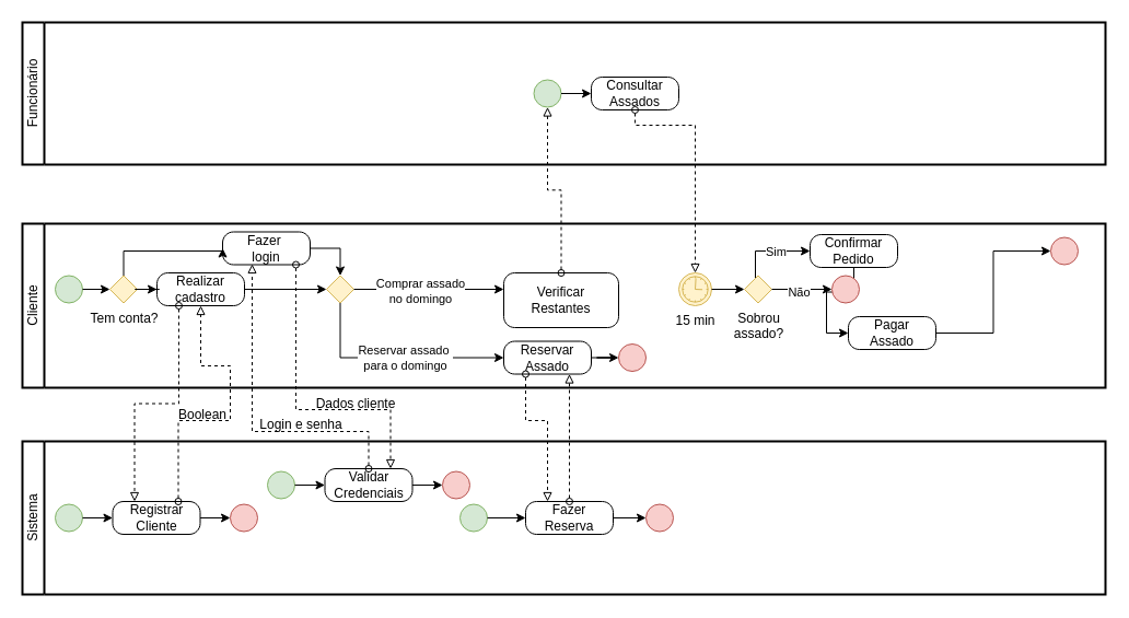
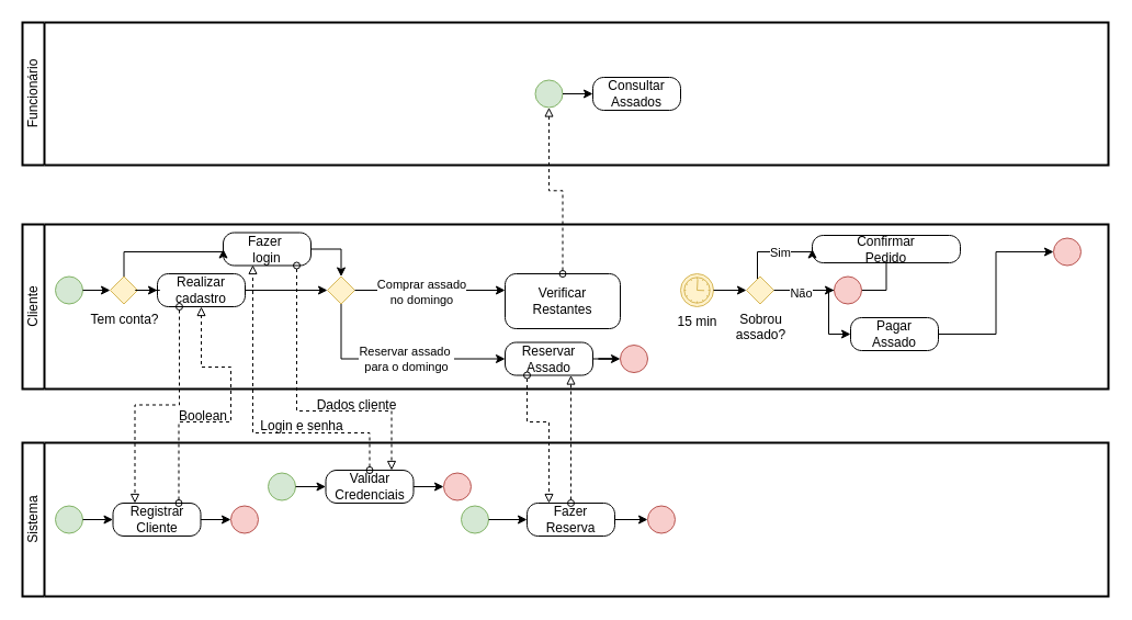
  <mxCell id="0" />
  <mxCell id="1" parent="0" />
  <mxCell id="2" value="Cliente" style="swimlane;html=1;startSize=20;fontStyle=0;collapsible=0;horizontal=0;swimlaneLine=1;swimlaneFillColor=#ffffff;strokeWidth=2;whiteSpace=wrap;" vertex="1" parent="1"><mxGeometry x="20" y="204" width="990" height="150" as="geometry" /></mxCell>
  <mxCell id="3" value="" style="points=[[0.145,0.145,0],[0.5,0,0],[0.855,0.145,0],[1,0.5,0],[0.855,0.855,0],[0.5,1,0],[0.145,0.855,0],[0,0.5,0]];shape=mxgraph.bpmn.event;html=1;verticalLabelPosition=bottom;labelBackgroundColor=#ffffff;verticalAlign=top;align=center;perimeter=ellipsePerimeter;outlineConnect=0;aspect=fixed;outline=standard;symbol=general;fillColor=#d5e8d4;strokeColor=#82b366;" vertex="1" parent="2"><mxGeometry x="30" y="47.5" width="25" height="25" as="geometry" /></mxCell>
  <mxCell id="4" value="Realizar cadastro" style="points=[[0.25,0,0],[0.5,0,0],[0.75,0,0],[1,0.25,0],[1,0.5,0],[1,0.75,0],[0.75,1,0],[0.5,1,0],[0.25,1,0],[0,0.75,0],[0,0.5,0],[0,0.25,0]];shape=mxgraph.bpmn.task;whiteSpace=wrap;rectStyle=rounded;size=10;html=1;container=1;expand=0;collapsible=0;taskMarker=abstract;" vertex="1" parent="2"><mxGeometry x="123" y="45" width="80" height="30" as="geometry" /></mxCell>
  <mxCell id="5" value="Tem conta?" style="points=[[0.25,0.25,0],[0.5,0,0],[0.75,0.25,0],[1,0.5,0],[0.75,0.75,0],[0.5,1,0],[0.25,0.75,0],[0,0.5,0]];shape=mxgraph.bpmn.gateway2;html=1;verticalLabelPosition=bottom;labelBackgroundColor=#ffffff;verticalAlign=top;align=center;perimeter=rhombusPerimeter;outlineConnect=0;outline=none;symbol=none;fillColor=#fff2cc;strokeColor=#d6b656;" vertex="1" parent="2"><mxGeometry x="80" y="47.5" width="25" height="25" as="geometry" /></mxCell>
  <mxCell id="6" style="edgeStyle=orthogonalEdgeStyle;rounded=0;orthogonalLoop=1;jettySize=auto;html=1;entryX=0;entryY=0.5;entryDx=0;entryDy=0;entryPerimeter=0;" edge="1" parent="2" source="3" target="5"><mxGeometry relative="1" as="geometry" /></mxCell>
  <mxCell id="7" value="Fazer&amp;nbsp;&lt;div&gt;login&lt;/div&gt;" style="points=[[0.25,0,0],[0.5,0,0],[0.75,0,0],[1,0.25,0],[1,0.5,0],[1,0.75,0],[0.75,1,0],[0.5,1,0],[0.25,1,0],[0,0.75,0],[0,0.5,0],[0,0.25,0]];shape=mxgraph.bpmn.task;whiteSpace=wrap;rectStyle=rounded;size=10;html=1;container=1;expand=0;collapsible=0;taskMarker=abstract;" vertex="1" parent="2"><mxGeometry x="183" y="7.5" width="80" height="30" as="geometry" /></mxCell>
  <mxCell id="8" style="edgeStyle=orthogonalEdgeStyle;rounded=0;orthogonalLoop=1;jettySize=auto;html=1;entryX=0;entryY=0.5;entryDx=0;entryDy=0;entryPerimeter=0;" edge="1" parent="2" source="5" target="7"><mxGeometry relative="1" as="geometry"><Array as="points"><mxPoint x="93" y="25" /></Array></mxGeometry></mxCell>
  <mxCell id="9" style="edgeStyle=orthogonalEdgeStyle;rounded=0;orthogonalLoop=1;jettySize=auto;html=1;entryX=0;entryY=0.5;entryDx=0;entryDy=0;entryPerimeter=0;" edge="1" parent="2" source="5" target="4"><mxGeometry relative="1" as="geometry" /></mxCell>
  <mxCell id="10" value="" style="points=[[0.25,0.25,0],[0.5,0,0],[0.75,0.25,0],[1,0.5,0],[0.75,0.75,0],[0.5,1,0],[0.25,0.75,0],[0,0.5,0]];shape=mxgraph.bpmn.gateway2;html=1;verticalLabelPosition=bottom;labelBackgroundColor=#ffffff;verticalAlign=top;align=center;perimeter=rhombusPerimeter;outlineConnect=0;outline=none;symbol=none;fillColor=#fff2cc;strokeColor=#d6b656;" vertex="1" parent="2"><mxGeometry x="278" y="47.5" width="25" height="25" as="geometry" /></mxCell>
  <mxCell id="11" style="edgeStyle=orthogonalEdgeStyle;rounded=0;orthogonalLoop=1;jettySize=auto;html=1;entryX=0;entryY=0.5;entryDx=0;entryDy=0;entryPerimeter=0;" edge="1" parent="2" source="4" target="10"><mxGeometry relative="1" as="geometry" /></mxCell>
  <mxCell id="12" style="edgeStyle=orthogonalEdgeStyle;rounded=0;orthogonalLoop=1;jettySize=auto;html=1;entryX=0.5;entryY=0;entryDx=0;entryDy=0;entryPerimeter=0;" edge="1" parent="2" source="7" target="10"><mxGeometry relative="1" as="geometry" /></mxCell>
  <mxCell id="13" value="Reservar&lt;div&gt;Assado&lt;/div&gt;" style="points=[[0.25,0,0],[0.5,0,0],[0.75,0,0],[1,0.25,0],[1,0.5,0],[1,0.75,0],[0.75,1,0],[0.5,1,0],[0.25,1,0],[0,0.75,0],[0,0.5,0],[0,0.25,0]];shape=mxgraph.bpmn.task;whiteSpace=wrap;rectStyle=rounded;size=10;html=1;container=1;expand=0;collapsible=0;taskMarker=abstract;" vertex="1" parent="2"><mxGeometry x="440" y="107.52" width="80" height="30" as="geometry" /></mxCell>
  <mxCell id="14" value="Verificar&lt;div&gt;Restantes&lt;/div&gt;" style="points=[[0.25,0,0],[0.5,0,0],[0.75,0,0],[1,0.25,0],[1,0.5,0],[1,0.75,0],[0.75,1,0],[0.5,1,0],[0.25,1,0],[0,0.75,0],[0,0.5,0],[0,0.25,0]];shape=mxgraph.bpmn.task;whiteSpace=wrap;rectStyle=rounded;size=10;html=1;container=1;expand=0;collapsible=0;taskMarker=abstract;" vertex="1" parent="2"><mxGeometry x="440" y="45" width="105" height="50" as="geometry" /></mxCell>
  <mxCell id="15" style="edgeStyle=orthogonalEdgeStyle;rounded=0;orthogonalLoop=1;jettySize=auto;html=1;" edge="1" parent="2" source="10"><mxGeometry relative="1" as="geometry"><mxPoint x="440" y="60" as="targetPoint" /></mxGeometry></mxCell>
  <mxCell id="16" value="&lt;div&gt;Comprar assado&lt;/div&gt;&lt;div&gt;no domingo&lt;/div&gt;" style="edgeLabel;html=1;align=center;verticalAlign=middle;resizable=0;points=[];" vertex="1" connectable="0" parent="15"><mxGeometry x="-0.13" y="-1" relative="1" as="geometry"><mxPoint as="offset" /></mxGeometry></mxCell>
  <mxCell id="17" style="edgeStyle=orthogonalEdgeStyle;rounded=0;orthogonalLoop=1;jettySize=auto;html=1;entryX=0;entryY=0.5;entryDx=0;entryDy=0;entryPerimeter=0;exitX=0.5;exitY=1;exitDx=0;exitDy=0;exitPerimeter=0;" edge="1" parent="2" source="10" target="13"><mxGeometry relative="1" as="geometry"><mxPoint x="291" y="80" as="sourcePoint" /><mxPoint x="478" y="122.52" as="targetPoint" /><Array as="points"><mxPoint x="291" y="123" /></Array></mxGeometry></mxCell>
  <mxCell id="18" value="Reservar assado&amp;nbsp;&lt;div&gt;para o domingo&lt;/div&gt;" style="edgeLabel;html=1;align=center;verticalAlign=middle;resizable=0;points=[];" vertex="1" connectable="0" parent="17"><mxGeometry x="0.097" relative="1" as="geometry"><mxPoint as="offset" /></mxGeometry></mxCell>
  <mxCell id="19" value="15 min" style="points=[[0.145,0.145,0],[0.5,0,0],[0.855,0.145,0],[1,0.5,0],[0.855,0.855,0],[0.5,1,0],[0.145,0.855,0],[0,0.5,0]];shape=mxgraph.bpmn.event;html=1;verticalLabelPosition=bottom;labelBackgroundColor=#ffffff;verticalAlign=top;align=center;perimeter=ellipsePerimeter;outlineConnect=0;aspect=fixed;outline=standard;symbol=timer;fillColor=#fff2cc;strokeColor=#d6b656;" vertex="1" parent="2"><mxGeometry x="600" y="45" width="30" height="30" as="geometry" /></mxCell>
- <mxCell id="20" value="Confirmar&lt;div&gt;Pedido&lt;/div&gt;" style="points=[[0.25,0,0],[0.5,0,0],[0.75,0,0],[1,0.25,0],[1,0.5,0],[1,0.75,0],[0.75,1,0],[0.5,1,0],[0.25,1,0],[0,0.75,0],[0,0.5,0],[0,0.25,0]];shape=mxgraph.bpmn.task;whiteSpace=wrap;rectStyle=rounded;size=10;html=1;container=1;expand=0;collapsible=0;taskMarker=abstract;" vertex="1" parent="2"><mxGeometry x="720" y="10" width="80" height="30" as="geometry" /></mxCell>
+ <mxCell id="20" value="Confirmar&lt;div&gt;Pedido&lt;/div&gt;" style="points=[[0.25,0,0],[0.5,0,0],[0.75,0,0],[1,0.25,0],[1,0.5,0],[1,0.75,0],[0.75,1,0],[0.5,1,0],[0.25,1,0],[0,0.75,0],[0,0.5,0],[0,0.25,0]];shape=mxgraph.bpmn.task;whiteSpace=wrap;rectStyle=rounded;size=10;html=1;container=1;expand=0;collapsible=0;taskMarker=abstract;" vertex="1" parent="2"><mxGeometry x="720" y="10" width="135" height="25" as="geometry" /></mxCell>
  <mxCell id="21" value="Pagar&lt;div&gt;Assado&lt;/div&gt;" style="points=[[0.25,0,0],[0.5,0,0],[0.75,0,0],[1,0.25,0],[1,0.5,0],[1,0.75,0],[0.75,1,0],[0.5,1,0],[0.25,1,0],[0,0.75,0],[0,0.5,0],[0,0.25,0]];shape=mxgraph.bpmn.task;whiteSpace=wrap;rectStyle=rounded;size=10;html=1;container=1;expand=0;collapsible=0;taskMarker=abstract;" vertex="1" parent="2"><mxGeometry x="755" y="85" width="80" height="30" as="geometry" /></mxCell>
  <mxCell id="22" style="edgeStyle=orthogonalEdgeStyle;rounded=0;orthogonalLoop=1;jettySize=auto;html=1;entryX=0;entryY=0.5;entryDx=0;entryDy=0;entryPerimeter=0;" edge="1" parent="2" source="20" target="21"><mxGeometry relative="1" as="geometry" /></mxCell>
  <mxCell id="23" value="" style="points=[[0.145,0.145,0],[0.5,0,0],[0.855,0.145,0],[1,0.5,0],[0.855,0.855,0],[0.5,1,0],[0.145,0.855,0],[0,0.5,0]];shape=mxgraph.bpmn.event;html=1;verticalLabelPosition=bottom;labelBackgroundColor=#ffffff;verticalAlign=top;align=center;perimeter=ellipsePerimeter;outlineConnect=0;aspect=fixed;outline=standard;symbol=general;fillColor=#f8cecc;strokeColor=#b85450;" vertex="1" parent="2"><mxGeometry x="940" y="12.5" width="25" height="25" as="geometry" /></mxCell>
  <mxCell id="24" style="edgeStyle=orthogonalEdgeStyle;rounded=0;orthogonalLoop=1;jettySize=auto;html=1;entryX=0;entryY=0.5;entryDx=0;entryDy=0;entryPerimeter=0;" edge="1" parent="2" source="21" target="23"><mxGeometry relative="1" as="geometry" /></mxCell>
  <mxCell id="25" style="edgeStyle=orthogonalEdgeStyle;rounded=0;orthogonalLoop=1;jettySize=auto;html=1;entryX=0;entryY=0.5;entryDx=0;entryDy=0;entryPerimeter=0;" edge="1" parent="2" source="27" target="20"><mxGeometry relative="1" as="geometry"><mxPoint x="672.5" y="20" as="targetPoint" /><Array as="points"><mxPoint x="670" y="25" /></Array></mxGeometry></mxCell>
  <mxCell id="26" value="Sim" style="edgeLabel;html=1;align=center;verticalAlign=middle;resizable=0;points=[];" vertex="1" connectable="0" parent="25"><mxGeometry x="0.154" relative="1" as="geometry"><mxPoint as="offset" /></mxGeometry></mxCell>
  <mxCell id="27" value="Sobrou&lt;div&gt;assado?&lt;/div&gt;" style="points=[[0.25,0.25,0],[0.5,0,0],[0.75,0.25,0],[1,0.5,0],[0.75,0.75,0],[0.5,1,0],[0.25,0.75,0],[0,0.5,0]];shape=mxgraph.bpmn.gateway2;html=1;verticalLabelPosition=bottom;labelBackgroundColor=#ffffff;verticalAlign=top;align=center;perimeter=rhombusPerimeter;outlineConnect=0;outline=none;symbol=none;fillColor=#fff2cc;strokeColor=#d6b656;" vertex="1" parent="2"><mxGeometry x="660" y="47.5" width="25" height="25" as="geometry" /></mxCell>
  <mxCell id="28" style="edgeStyle=orthogonalEdgeStyle;rounded=0;orthogonalLoop=1;jettySize=auto;html=1;entryX=0;entryY=0.5;entryDx=0;entryDy=0;entryPerimeter=0;" edge="1" parent="2" source="19" target="27"><mxGeometry relative="1" as="geometry" /></mxCell>
  <mxCell id="29" value="" style="points=[[0.145,0.145,0],[0.5,0,0],[0.855,0.145,0],[1,0.5,0],[0.855,0.855,0],[0.5,1,0],[0.145,0.855,0],[0,0.5,0]];shape=mxgraph.bpmn.event;html=1;verticalLabelPosition=bottom;labelBackgroundColor=#ffffff;verticalAlign=top;align=center;perimeter=ellipsePerimeter;outlineConnect=0;aspect=fixed;outline=standard;symbol=general;fillColor=#f8cecc;strokeColor=#b85450;" vertex="1" parent="2"><mxGeometry x="740" y="47.5" width="25" height="25" as="geometry" /></mxCell>
  <mxCell id="30" style="edgeStyle=orthogonalEdgeStyle;rounded=0;orthogonalLoop=1;jettySize=auto;html=1;entryX=0;entryY=0.5;entryDx=0;entryDy=0;entryPerimeter=0;" edge="1" parent="2" source="27" target="29"><mxGeometry relative="1" as="geometry"><mxPoint x="720" y="60" as="targetPoint" /></mxGeometry></mxCell>
  <mxCell id="31" value="Não" style="edgeLabel;html=1;align=center;verticalAlign=middle;resizable=0;points=[];" vertex="1" connectable="0" parent="30"><mxGeometry x="-0.117" y="-2" relative="1" as="geometry"><mxPoint as="offset" /></mxGeometry></mxCell>
  <mxCell id="32" value="Funcionário" style="swimlane;html=1;startSize=20;fontStyle=0;collapsible=0;horizontal=0;swimlaneLine=1;swimlaneFillColor=#ffffff;strokeWidth=2;whiteSpace=wrap;" vertex="1" parent="1"><mxGeometry x="20" y="20" width="990" height="130" as="geometry" /></mxCell>
  <mxCell id="33" value="" style="points=[[0.145,0.145,0],[0.5,0,0],[0.855,0.145,0],[1,0.5,0],[0.855,0.855,0],[0.5,1,0],[0.145,0.855,0],[0,0.5,0]];shape=mxgraph.bpmn.event;html=1;verticalLabelPosition=bottom;labelBackgroundColor=#ffffff;verticalAlign=top;align=center;perimeter=ellipsePerimeter;outlineConnect=0;aspect=fixed;outline=standard;symbol=general;fillColor=#d5e8d4;strokeColor=#82b366;" vertex="1" parent="32"><mxGeometry x="467.5" y="52.5" width="25" height="25" as="geometry" /></mxCell>
  <mxCell id="34" value="Consultar&lt;div&gt;Assados&lt;/div&gt;" style="points=[[0.25,0,0],[0.5,0,0],[0.75,0,0],[1,0.25,0],[1,0.5,0],[1,0.75,0],[0.75,1,0],[0.5,1,0],[0.25,1,0],[0,0.75,0],[0,0.5,0],[0,0.25,0]];shape=mxgraph.bpmn.task;whiteSpace=wrap;rectStyle=rounded;size=10;html=1;container=1;expand=0;collapsible=0;taskMarker=abstract;" vertex="1" parent="32"><mxGeometry x="520" y="50" width="80" height="30" as="geometry" /></mxCell>
  <mxCell id="35" style="edgeStyle=orthogonalEdgeStyle;rounded=0;orthogonalLoop=1;jettySize=auto;html=1;entryX=0;entryY=0.5;entryDx=0;entryDy=0;entryPerimeter=0;" edge="1" parent="32" source="33" target="34"><mxGeometry relative="1" as="geometry" /></mxCell>
  <mxCell id="36" value="Sistema" style="swimlane;html=1;startSize=20;fontStyle=0;collapsible=0;horizontal=0;swimlaneLine=1;swimlaneFillColor=#ffffff;strokeWidth=2;whiteSpace=wrap;" vertex="1" parent="1"><mxGeometry x="20" y="403" width="990" height="140" as="geometry" /></mxCell>
  <mxCell id="37" value="" style="points=[[0.145,0.145,0],[0.5,0,0],[0.855,0.145,0],[1,0.5,0],[0.855,0.855,0],[0.5,1,0],[0.145,0.855,0],[0,0.5,0]];shape=mxgraph.bpmn.event;html=1;verticalLabelPosition=bottom;labelBackgroundColor=#ffffff;verticalAlign=top;align=center;perimeter=ellipsePerimeter;outlineConnect=0;aspect=fixed;outline=standard;symbol=general;fillColor=#d5e8d4;strokeColor=#82b366;" vertex="1" parent="36"><mxGeometry x="30" y="57.5" width="25" height="25" as="geometry" /></mxCell>
  <mxCell id="38" value="Registrar&lt;div&gt;Cliente&lt;/div&gt;" style="points=[[0.25,0,0],[0.5,0,0],[0.75,0,0],[1,0.25,0],[1,0.5,0],[1,0.75,0],[0.75,1,0],[0.5,1,0],[0.25,1,0],[0,0.75,0],[0,0.5,0],[0,0.25,0]];shape=mxgraph.bpmn.task;whiteSpace=wrap;rectStyle=rounded;size=10;html=1;container=1;expand=0;collapsible=0;taskMarker=abstract;" vertex="1" parent="36"><mxGeometry x="82.5" y="55" width="80" height="30" as="geometry" /></mxCell>
  <mxCell id="39" style="edgeStyle=orthogonalEdgeStyle;rounded=0;orthogonalLoop=1;jettySize=auto;html=1;entryX=0;entryY=0.5;entryDx=0;entryDy=0;entryPerimeter=0;" edge="1" parent="36" source="37" target="38"><mxGeometry relative="1" as="geometry" /></mxCell>
  <mxCell id="40" value="" style="points=[[0.145,0.145,0],[0.5,0,0],[0.855,0.145,0],[1,0.5,0],[0.855,0.855,0],[0.5,1,0],[0.145,0.855,0],[0,0.5,0]];shape=mxgraph.bpmn.event;html=1;verticalLabelPosition=bottom;labelBackgroundColor=#ffffff;verticalAlign=top;align=center;perimeter=ellipsePerimeter;outlineConnect=0;aspect=fixed;outline=standard;symbol=general;fillColor=#f8cecc;strokeColor=#b85450;" vertex="1" parent="36"><mxGeometry x="190" y="57.5" width="25" height="25" as="geometry" /></mxCell>
  <mxCell id="41" style="edgeStyle=orthogonalEdgeStyle;rounded=0;orthogonalLoop=1;jettySize=auto;html=1;entryX=0;entryY=0.5;entryDx=0;entryDy=0;entryPerimeter=0;" edge="1" parent="36" source="38" target="40"><mxGeometry relative="1" as="geometry" /></mxCell>
  <mxCell id="42" value="Fazer&lt;div&gt;Reserva&lt;/div&gt;" style="points=[[0.25,0,0],[0.5,0,0],[0.75,0,0],[1,0.25,0],[1,0.5,0],[1,0.75,0],[0.75,1,0],[0.5,1,0],[0.25,1,0],[0,0.75,0],[0,0.5,0],[0,0.25,0]];shape=mxgraph.bpmn.task;whiteSpace=wrap;rectStyle=rounded;size=10;html=1;container=1;expand=0;collapsible=0;taskMarker=abstract;" vertex="1" parent="36"><mxGeometry x="460" y="55" width="80" height="30" as="geometry" /></mxCell>
  <mxCell id="43" value="" style="points=[[0.145,0.145,0],[0.5,0,0],[0.855,0.145,0],[1,0.5,0],[0.855,0.855,0],[0.5,1,0],[0.145,0.855,0],[0,0.5,0]];shape=mxgraph.bpmn.event;html=1;verticalLabelPosition=bottom;labelBackgroundColor=#ffffff;verticalAlign=top;align=center;perimeter=ellipsePerimeter;outlineConnect=0;aspect=fixed;outline=standard;symbol=general;fillColor=#d5e8d4;strokeColor=#82b366;" vertex="1" parent="36"><mxGeometry x="400" y="57.5" width="25" height="25" as="geometry" /></mxCell>
  <mxCell id="44" style="edgeStyle=orthogonalEdgeStyle;rounded=0;orthogonalLoop=1;jettySize=auto;html=1;entryX=0;entryY=0.5;entryDx=0;entryDy=0;entryPerimeter=0;" edge="1" parent="36" source="43" target="42"><mxGeometry relative="1" as="geometry" /></mxCell>
  <mxCell id="45" value="" style="points=[[0.145,0.145,0],[0.5,0,0],[0.855,0.145,0],[1,0.5,0],[0.855,0.855,0],[0.5,1,0],[0.145,0.855,0],[0,0.5,0]];shape=mxgraph.bpmn.event;html=1;verticalLabelPosition=bottom;labelBackgroundColor=#ffffff;verticalAlign=top;align=center;perimeter=ellipsePerimeter;outlineConnect=0;aspect=fixed;outline=standard;symbol=general;fillColor=#d5e8d4;strokeColor=#82b366;" vertex="1" parent="36"><mxGeometry x="224" y="27.5" width="25" height="25" as="geometry" /></mxCell>
  <mxCell id="46" value="Validar&lt;div&gt;Credenciais&lt;/div&gt;" style="points=[[0.25,0,0],[0.5,0,0],[0.75,0,0],[1,0.25,0],[1,0.5,0],[1,0.75,0],[0.75,1,0],[0.5,1,0],[0.25,1,0],[0,0.75,0],[0,0.5,0],[0,0.25,0]];shape=mxgraph.bpmn.task;whiteSpace=wrap;rectStyle=rounded;size=10;html=1;container=1;expand=0;collapsible=0;taskMarker=abstract;" vertex="1" parent="36"><mxGeometry x="276.5" y="25" width="80" height="30" as="geometry" /></mxCell>
  <mxCell id="47" style="edgeStyle=orthogonalEdgeStyle;rounded=0;orthogonalLoop=1;jettySize=auto;html=1;entryX=0;entryY=0.5;entryDx=0;entryDy=0;entryPerimeter=0;" edge="1" parent="36" source="45" target="46"><mxGeometry relative="1" as="geometry" /></mxCell>
  <mxCell id="48" value="" style="points=[[0.145,0.145,0],[0.5,0,0],[0.855,0.145,0],[1,0.5,0],[0.855,0.855,0],[0.5,1,0],[0.145,0.855,0],[0,0.5,0]];shape=mxgraph.bpmn.event;html=1;verticalLabelPosition=bottom;labelBackgroundColor=#ffffff;verticalAlign=top;align=center;perimeter=ellipsePerimeter;outlineConnect=0;aspect=fixed;outline=standard;symbol=general;fillColor=#f8cecc;strokeColor=#b85450;" vertex="1" parent="36"><mxGeometry x="384" y="27.5" width="25" height="25" as="geometry" /></mxCell>
  <mxCell id="49" style="edgeStyle=orthogonalEdgeStyle;rounded=0;orthogonalLoop=1;jettySize=auto;html=1;entryX=0;entryY=0.5;entryDx=0;entryDy=0;entryPerimeter=0;" edge="1" parent="36" source="46" target="48"><mxGeometry relative="1" as="geometry" /></mxCell>
  <mxCell id="50" value="" style="points=[[0.145,0.145,0],[0.5,0,0],[0.855,0.145,0],[1,0.5,0],[0.855,0.855,0],[0.5,1,0],[0.145,0.855,0],[0,0.5,0]];shape=mxgraph.bpmn.event;html=1;verticalLabelPosition=bottom;labelBackgroundColor=#ffffff;verticalAlign=top;align=center;perimeter=ellipsePerimeter;outlineConnect=0;aspect=fixed;outline=standard;symbol=general;fillColor=#f8cecc;strokeColor=#b85450;" vertex="1" parent="36"><mxGeometry x="570" y="57.5" width="25" height="25" as="geometry" /></mxCell>
  <mxCell id="51" style="edgeStyle=orthogonalEdgeStyle;rounded=0;orthogonalLoop=1;jettySize=auto;html=1;entryX=0;entryY=0.5;entryDx=0;entryDy=0;entryPerimeter=0;" edge="1" parent="36" source="42" target="50"><mxGeometry relative="1" as="geometry" /></mxCell>
  <mxCell id="52" style="edgeStyle=orthogonalEdgeStyle;rounded=0;orthogonalLoop=1;jettySize=auto;html=1;entryX=0.5;entryY=1;entryDx=0;entryDy=0;entryPerimeter=0;dashed=1;endArrow=block;endFill=0;startArrow=oval;startFill=0;" edge="1" parent="1" source="14" target="33"><mxGeometry relative="1" as="geometry" /></mxCell>
  <mxCell id="53" style="edgeStyle=orthogonalEdgeStyle;rounded=0;orthogonalLoop=1;jettySize=auto;html=1;entryX=0.25;entryY=0;entryDx=0;entryDy=0;entryPerimeter=0;dashed=1;endArrow=block;endFill=0;startArrow=oval;startFill=0;exitX=0.25;exitY=1;exitDx=0;exitDy=0;exitPerimeter=0;" edge="1" parent="1" source="4" target="38"><mxGeometry relative="1" as="geometry" /></mxCell>
- <mxCell id="54" style="edgeStyle=orthogonalEdgeStyle;rounded=0;orthogonalLoop=1;jettySize=auto;html=1;entryX=0.5;entryY=0;entryDx=0;entryDy=0;entryPerimeter=0;dashed=1;startArrow=oval;startFill=0;endArrow=block;endFill=0;" edge="1" parent="1" source="34" target="19"><mxGeometry relative="1" as="geometry"><Array as="points"><mxPoint x="635" y="114" /></Array></mxGeometry></mxCell>
  <mxCell id="55" style="edgeStyle=orthogonalEdgeStyle;rounded=0;orthogonalLoop=1;jettySize=auto;html=1;exitX=0.75;exitY=0;exitDx=0;exitDy=0;exitPerimeter=0;dashed=1;startArrow=oval;startFill=0;endArrow=block;endFill=0;entryX=0.5;entryY=1;entryDx=0;entryDy=0;entryPerimeter=0;" edge="1" parent="1" source="38" target="4"><mxGeometry relative="1" as="geometry"><mxPoint x="210" y="294" as="targetPoint" /><Array as="points"><mxPoint x="163" y="384" /><mxPoint x="210" y="384" /><mxPoint x="210" y="334" /><mxPoint x="183" y="334" /></Array></mxGeometry></mxCell>
  <mxCell id="56" style="edgeStyle=orthogonalEdgeStyle;rounded=0;orthogonalLoop=1;jettySize=auto;html=1;entryX=0.25;entryY=0;entryDx=0;entryDy=0;entryPerimeter=0;dashed=1;startArrow=oval;startFill=0;endArrow=block;endFill=0;exitX=0.25;exitY=1;exitDx=0;exitDy=0;exitPerimeter=0;" edge="1" parent="1" source="13" target="42"><mxGeometry relative="1" as="geometry"><Array as="points"><mxPoint x="480" y="384" /><mxPoint x="500" y="384" /></Array></mxGeometry></mxCell>
  <mxCell id="57" style="edgeStyle=orthogonalEdgeStyle;rounded=0;orthogonalLoop=1;jettySize=auto;html=1;entryX=0.75;entryY=1;entryDx=0;entryDy=0;entryPerimeter=0;dashed=1;startArrow=oval;startFill=0;endArrow=block;endFill=0;" edge="1" parent="1" source="42" target="13"><mxGeometry relative="1" as="geometry" /></mxCell>
  <mxCell id="58" value="" style="points=[[0.145,0.145,0],[0.5,0,0],[0.855,0.145,0],[1,0.5,0],[0.855,0.855,0],[0.5,1,0],[0.145,0.855,0],[0,0.5,0]];shape=mxgraph.bpmn.event;html=1;verticalLabelPosition=bottom;labelBackgroundColor=#ffffff;verticalAlign=top;align=center;perimeter=ellipsePerimeter;outlineConnect=0;aspect=fixed;outline=standard;symbol=general;fillColor=#f8cecc;strokeColor=#b85450;" vertex="1" parent="1"><mxGeometry x="565" y="314.02" width="25" height="25" as="geometry" /></mxCell>
  <mxCell id="59" style="edgeStyle=orthogonalEdgeStyle;rounded=0;orthogonalLoop=1;jettySize=auto;html=1;" edge="1" parent="1" source="13" target="58"><mxGeometry relative="1" as="geometry" /></mxCell>
  <mxCell id="60" style="edgeStyle=orthogonalEdgeStyle;rounded=0;orthogonalLoop=1;jettySize=auto;html=1;dashed=1;startArrow=oval;startFill=0;endArrow=block;endFill=0;" edge="1" parent="1" source="46"><mxGeometry relative="1" as="geometry"><mxPoint x="230" y="241" as="targetPoint" /><Array as="points"><mxPoint x="337" y="394" /><mxPoint x="230" y="394" /></Array></mxGeometry></mxCell>
  <mxCell id="61" style="edgeStyle=orthogonalEdgeStyle;rounded=0;orthogonalLoop=1;jettySize=auto;html=1;entryX=0.75;entryY=0;entryDx=0;entryDy=0;entryPerimeter=0;dashed=1;startArrow=oval;startFill=0;endArrow=block;endFill=0;" edge="1" parent="1" source="7" target="46"><mxGeometry relative="1" as="geometry"><Array as="points"><mxPoint x="270" y="227" /><mxPoint x="270" y="374" /><mxPoint x="357" y="374" /></Array></mxGeometry></mxCell>
  <mxCell id="62" value="Login e senha" style="text;html=1;align=center;verticalAlign=middle;whiteSpace=wrap;rounded=0;" vertex="1" parent="1"><mxGeometry x="220" y="373" width="110" height="30" as="geometry" /></mxCell>
  <mxCell id="63" value="Boolean" style="text;html=1;align=center;verticalAlign=middle;whiteSpace=wrap;rounded=0;" vertex="1" parent="1"><mxGeometry x="130" y="364" width="110" height="30" as="geometry" /></mxCell>
  <mxCell id="64" value="Dados cliente" style="text;html=1;align=center;verticalAlign=middle;whiteSpace=wrap;rounded=0;" vertex="1" parent="1"><mxGeometry x="270" y="354" width="110" height="30" as="geometry" /></mxCell>
